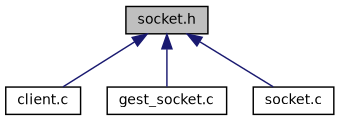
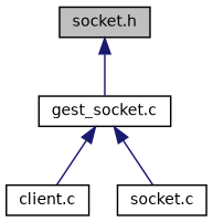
  digraph {
    node [color=black fillcolor=white fontname=Helvetica fontsize=10 shape=record style=filled]
    edge [color=midnightblue dir=back fontname=Helvetica fontsize=10 labelfontname=Helvetica labelfontsize=10 style=solid]
    n1 [fillcolor=grey75 fontcolor=black height=0.2 label="socket.h" width=0.4]
    n2 [height=0.2 label="client.c" width=0.4]
    n3 [height=0.2 label="gest_socket.c" width=0.4]
    n4 [height=0.2 label="socket.c" width=0.4]
-   n1 -> n2
+   n3 -> n2
    n1 -> n3
-   n1 -> n4
+   n3 -> n4
  }
